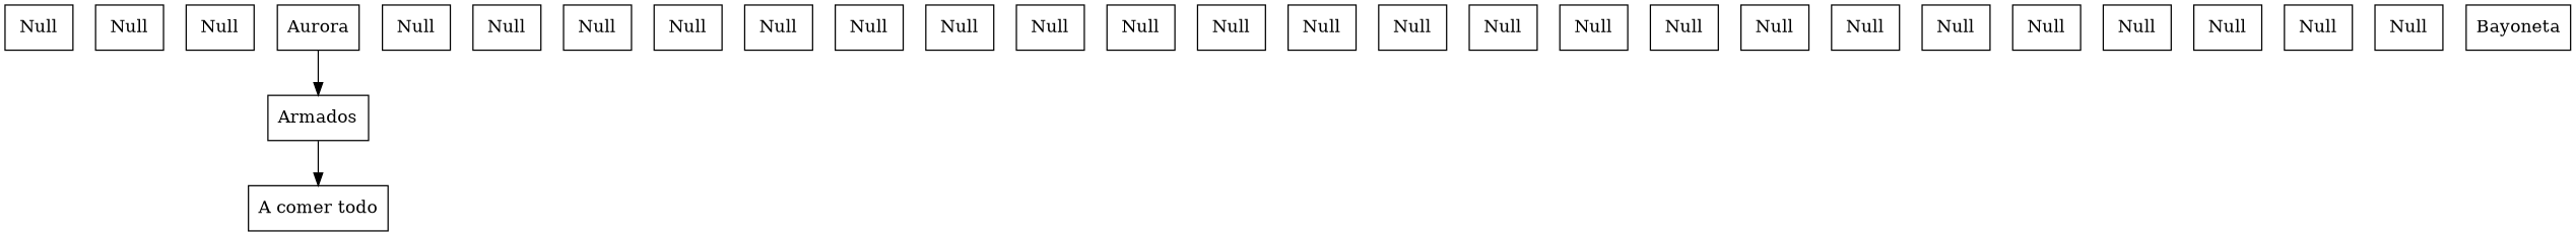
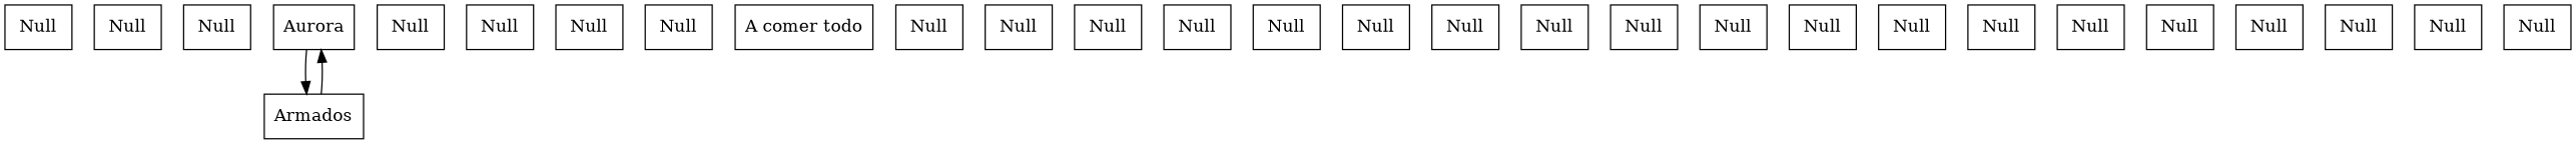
  digraph {
    rankdir=TB
    node [shape=rect]
    n1 [label=Null]
    n2 [label=Null]
    n3 [label=Null]
    n4 [label=Aurora]
    n5 [label=Armados]
    n6 [label=Null]
    n7 [label=Null]
    n8 [label=Null]
    n9 [label=Null]
    n10 [label="A comer todo"]
    n11 [label=Null]
    n12 [label=Null]
    n13 [label=Null]
    n14 [label=Null]
    n15 [label=Null]
    n16 [label=Null]
    n17 [label=Null]
    n18 [label=Null]
    n19 [label=Null]
    n20 [label=Null]
    n21 [label=Null]
    n22 [label=Null]
    n23 [label=Null]
    n24 [label=Null]
    n25 [label=Null]
    n26 [label=Null]
    n27 [label=Null]
    n28 [label=Null]
    n29 [label=Null]
-   n30 [label=Bayoneta]
    n4 -> n5
-   n5 -> n10
+   n5 -> n4
  }
